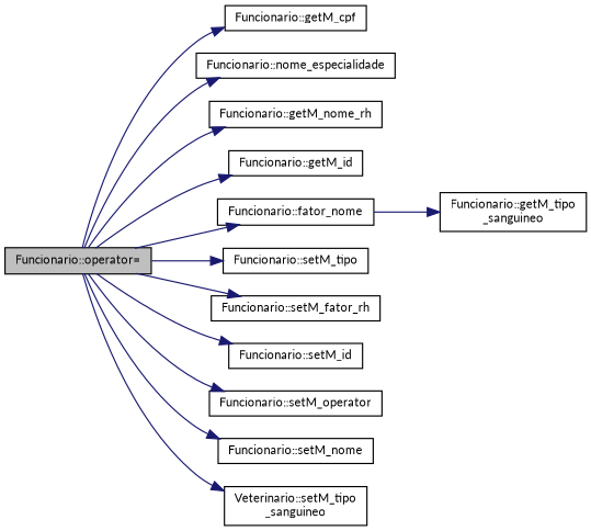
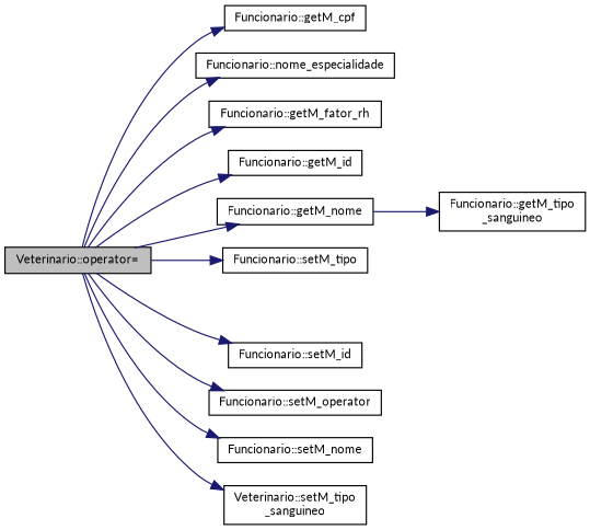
  digraph {
    fontname=Lato
    rankdir=LR
    node [color=black fillcolor=white fontname=Lato fontsize=10 shape=record style=filled]
    edge [color=midnightblue fontname=Lato fontsize=10 labelfontname=Helvetica labelfontsize=10 style=solid]
-   n1 [fillcolor=grey75 fontcolor=black height=0.2 label="Funcionario::operator=" width=0.4]
+   n1 [fillcolor=grey75 fontcolor=black height=0.2 label="Veterinario::operator=" width=0.4]
    n2 [height=0.2 label="Funcionario::getM_cpf" width=0.4]
    n3 [height=0.2 label="Funcionario::nome_especialidade" width=0.4]
-   n4 [height=0.2 label="Funcionario::getM_nome_rh" width=0.4]
+   n4 [height=0.2 label="Funcionario::getM_fator_rh" width=0.4]
    n5 [height=0.2 label="Funcionario::getM_id" width=0.4]
-   n6 [height=0.2 label="Funcionario::fator_nome" width=0.4]
+   n6 [height=0.2 label="Funcionario::getM_nome" width=0.4]
    n7 [height=0.2 label="Funcionario::setM_tipo" width=0.4]
-   n8 [height=0.2 label="Funcionario::setM_fator_rh" width=0.4]
    n9 [height=0.2 label="Funcionario::setM_id" width=0.4]
    n10 [height=0.2 label="Funcionario::setM_operator" width=0.4]
    n11 [height=0.2 label="Funcionario::setM_nome" width=0.4]
    n12 [height=0.2 label="Veterinario::setM_tipo\l_sanguineo" width=0.4]
    n13 [height=0.2 label="Funcionario::getM_tipo\l_sanguineo" width=0.4]
    n1 -> n2
    n1 -> n3
    n1 -> n4
    n1 -> n5
    n1 -> n6
    n1 -> n7
-   n1 -> n8
    n1 -> n9
    n1 -> n10
    n1 -> n11
    n1 -> n12
    n6 -> n13
  }
